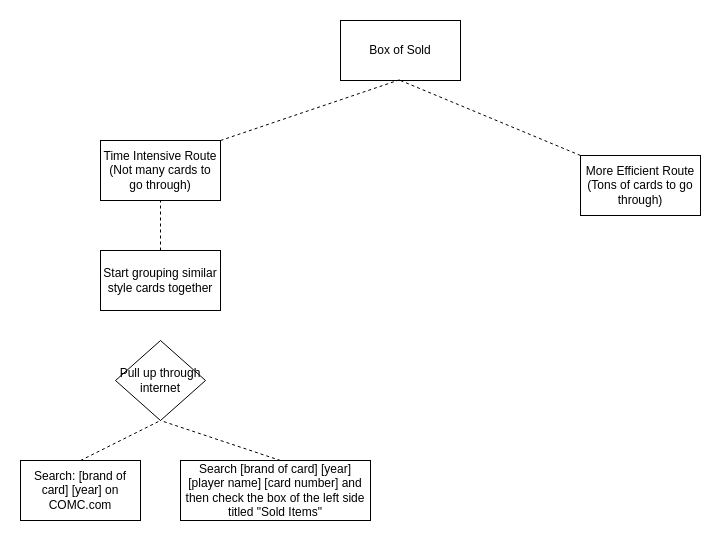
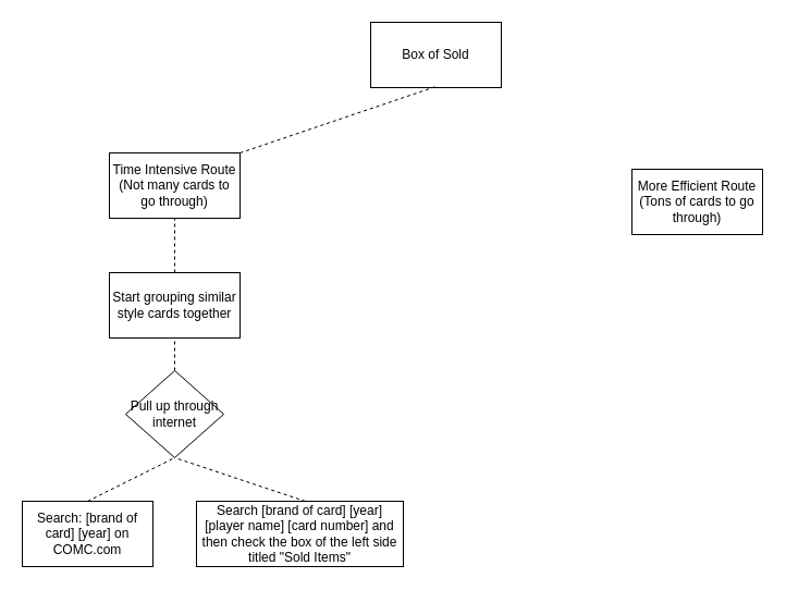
  <mxCell id="0" />
  <mxCell id="1" parent="0" />
  <mxCell id="2" value="Box of Sold" style="rounded=0;whiteSpace=wrap;html=1;" vertex="1" parent="1"><mxGeometry x="340" y="20" width="120" height="60" as="geometry" /></mxCell>
  <mxCell id="3" value="Time Intensive Route (Not many cards to go through)" style="rounded=0;whiteSpace=wrap;html=1;" vertex="1" parent="1"><mxGeometry x="100" y="140" width="120" height="60" as="geometry" /></mxCell>
  <mxCell id="4" value="" style="endArrow=none;dashed=1;html=1;exitX=1;exitY=0;exitDx=0;exitDy=0;" edge="1" parent="1" source="3"><mxGeometry width="50" height="50" relative="1" as="geometry"><mxPoint x="360" y="130" as="sourcePoint" /><mxPoint x="400" y="79" as="targetPoint" /></mxGeometry></mxCell>
- <mxCell id="5" value="" style="endArrow=none;dashed=1;html=1;exitX=0.5;exitY=1;exitDx=0;exitDy=0;entryX=0;entryY=0;entryDx=0;entryDy=0;" edge="1" parent="1" source="2" target="6"><mxGeometry width="50" height="50" relative="1" as="geometry"><mxPoint x="430" y="160" as="sourcePoint" /><mxPoint x="490" y="140" as="targetPoint" /></mxGeometry></mxCell>
  <mxCell id="6" value="More Efficient Route (Tons of cards to go through)" style="rounded=0;whiteSpace=wrap;html=1;" vertex="1" parent="1"><mxGeometry x="580" y="155" width="120" height="60" as="geometry" /></mxCell>
  <mxCell id="7" value="" style="endArrow=none;dashed=1;html=1;entryX=0.5;entryY=1;entryDx=0;entryDy=0;" edge="1" parent="1" target="3"><mxGeometry width="50" height="50" relative="1" as="geometry"><mxPoint x="160" y="250" as="sourcePoint" /><mxPoint x="310" y="370" as="targetPoint" /></mxGeometry></mxCell>
  <mxCell id="8" value="Start grouping similar style cards together" style="rounded=0;whiteSpace=wrap;html=1;" vertex="1" parent="1"><mxGeometry x="100" y="250" width="120" height="60" as="geometry" /></mxCell>
  <mxCell id="9" value="Pull up through internet" style="rhombus;whiteSpace=wrap;html=1;" vertex="1" parent="1"><mxGeometry x="115" y="340" width="90" height="80" as="geometry" /></mxCell>
+ <mxCell id="10" value="" style="endArrow=none;dashed=1;html=1;entryX=0.5;entryY=1;entryDx=0;entryDy=0;exitX=0.5;exitY=0;exitDx=0;exitDy=0;" edge="1" parent="1" source="9" target="8"><mxGeometry width="50" height="50" relative="1" as="geometry"><mxPoint x="260" y="420" as="sourcePoint" /><mxPoint x="310" y="370" as="targetPoint" /></mxGeometry></mxCell>
  <mxCell id="11" value="Search: [brand of card] [year] on COMC.com" style="rounded=0;whiteSpace=wrap;html=1;" vertex="1" parent="1"><mxGeometry x="20" y="460" width="120" height="60" as="geometry" /></mxCell>
  <mxCell id="12" value="Search [brand of card] [year] [player name] [card number] and then check the box of the left side titled &quot;Sold Items&quot;" style="rounded=0;whiteSpace=wrap;html=1;" vertex="1" parent="1"><mxGeometry x="180" y="460" width="190" height="60" as="geometry" /></mxCell>
  <mxCell id="13" value="" style="endArrow=none;dashed=1;html=1;entryX=0.5;entryY=1;entryDx=0;entryDy=0;" edge="1" parent="1" target="9"><mxGeometry width="50" height="50" relative="1" as="geometry"><mxPoint x="80" y="460" as="sourcePoint" /><mxPoint x="130" y="410" as="targetPoint" /></mxGeometry></mxCell>
  <mxCell id="14" value="" style="endArrow=none;dashed=1;html=1;" edge="1" parent="1"><mxGeometry width="50" height="50" relative="1" as="geometry"><mxPoint x="280" y="460" as="sourcePoint" /><mxPoint x="160" y="420" as="targetPoint" /></mxGeometry></mxCell>
